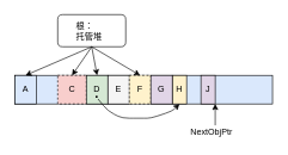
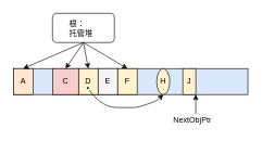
  <mxCell id="0" />
  <mxCell id="1" parent="0" />
  <mxCell id="2" value="" style="rounded=0;whiteSpace=wrap;html=1;fillColor=#dae8fc;" vertex="1" parent="1"><mxGeometry x="20" y="105" width="360" height="40" as="geometry" /></mxCell>
- <mxCell id="3" value="A" style="rounded=0;whiteSpace=wrap;html=1;fillColor=#dae8fc;" vertex="1" parent="1"><mxGeometry x="20" y="105" width="30" height="40" as="geometry" /></mxCell>
- <mxCell id="4" value="C" style="rounded=0;whiteSpace=wrap;html=1;fillColor=#f8cecc;dashed=1;" vertex="1" parent="1"><mxGeometry x="80" y="105" width="40" height="40" as="geometry" /></mxCell>
+ <mxCell id="3" value="A" style="rounded=0;whiteSpace=wrap;html=1;fillColor=#ffe6cc;" vertex="1" parent="1"><mxGeometry x="20" y="105" width="30" height="40" as="geometry" /></mxCell>
+ <mxCell id="4" value="C" style="rounded=0;whiteSpace=wrap;html=1;fillColor=#f8cecc;" vertex="1" parent="1"><mxGeometry x="80" y="105" width="40" height="40" as="geometry" /></mxCell>
  <mxCell id="5" value="" style="endArrow=classic;html=1;entryX=1;entryY=1;entryDx=0;entryDy=0;" edge="1" parent="1" target="12"><mxGeometry width="50" height="50" relative="1" as="geometry"><mxPoint x="300" y="175" as="sourcePoint" /><mxPoint x="500" y="195" as="targetPoint" /><Array as="points" /></mxGeometry></mxCell>
  <mxCell id="6" value="NextObjPtr" style="text;html=1;strokeColor=none;fillColor=none;align=center;verticalAlign=middle;whiteSpace=wrap;rounded=0;" vertex="1" parent="1"><mxGeometry x="260" y="175" width="70" height="20" as="geometry" /></mxCell>
- <mxCell id="7" value="D" style="rounded=0;whiteSpace=wrap;html=1;fillColor=#d5e8d4;" vertex="1" parent="1"><mxGeometry x="120" y="105" width="30" height="40" as="geometry" /></mxCell>
+ <mxCell id="7" value="D" style="rounded=0;whiteSpace=wrap;html=1;fillColor=#fff2cc;" vertex="1" parent="1"><mxGeometry x="120" y="105" width="30" height="40" as="geometry" /></mxCell>
  <mxCell id="8" value="E" style="rounded=0;whiteSpace=wrap;html=1;fillColor=#f5f5f5;" vertex="1" parent="1"><mxGeometry x="150" y="105" width="30" height="40" as="geometry" /></mxCell>
- <mxCell id="9" value="F" style="rounded=0;whiteSpace=wrap;html=1;fillColor=#fff2cc;dashed=1;" vertex="1" parent="1"><mxGeometry x="180" y="105" width="30" height="40" as="geometry" /></mxCell>
- <mxCell id="10" value="H" style="rounded=0;whiteSpace=wrap;html=1;fillColor=#fff2cc;" vertex="1" parent="1"><mxGeometry x="240" y="105" width="20" height="40" as="geometry" /></mxCell>
- <mxCell id="11" value="G" style="rounded=0;whiteSpace=wrap;html=1;fillColor=#e1d5e7;" vertex="1" parent="1"><mxGeometry x="210" y="105" width="30" height="40" as="geometry" /></mxCell>
- <mxCell id="12" value="J" style="rounded=0;whiteSpace=wrap;html=1;fillColor=#e1d5e7;" vertex="1" parent="1"><mxGeometry x="280" y="105" width="20" height="40" as="geometry" /></mxCell>
+ <mxCell id="9" value="F" style="rounded=0;whiteSpace=wrap;html=1;fillColor=#fff2cc;" vertex="1" parent="1"><mxGeometry x="180" y="105" width="30" height="40" as="geometry" /></mxCell>
+ <mxCell id="10" value="H" style="ellipse;whiteSpace=wrap;html=1;fillColor=#fff2cc;" vertex="1" parent="1"><mxGeometry x="240" y="105" width="20" height="40" as="geometry" /></mxCell>
+ <mxCell id="12" value="J" style="rounded=0;whiteSpace=wrap;html=1;fillColor=#fff2cc;" vertex="1" parent="1"><mxGeometry x="280" y="105" width="20" height="40" as="geometry" /></mxCell>
  <mxCell id="13" value="&lt;b&gt;&lt;font style=&quot;font-size: 19px&quot;&gt;·&lt;/font&gt;&lt;/b&gt;" style="text;html=1;strokeColor=none;fillColor=none;align=center;verticalAlign=middle;whiteSpace=wrap;rounded=0;" vertex="1" parent="1"><mxGeometry x="132.5" y="133" width="5" height="5" as="geometry" /></mxCell>
  <mxCell id="14" value="" style="endArrow=classic;html=1;exitX=0.75;exitY=1;exitDx=0;exitDy=0;entryX=0.5;entryY=1;entryDx=0;entryDy=0;" edge="1" parent="1" source="13" target="10"><mxGeometry width="50" height="50" relative="1" as="geometry"><mxPoint x="220" y="385" as="sourcePoint" /><mxPoint x="270" y="335" as="targetPoint" /><Array as="points"><mxPoint x="150" y="155" /><mxPoint x="170" y="165" /><mxPoint x="190" y="165" /><mxPoint x="210" y="165" /><mxPoint x="240" y="155" /></Array></mxGeometry></mxCell>
  <mxCell id="15" value="" style="rounded=1;whiteSpace=wrap;html=1;strokeColor=#000000;" vertex="1" parent="1"><mxGeometry x="80" y="20" width="95" height="45" as="geometry" /></mxCell>
  <mxCell id="16" value="&lt;div style=&quot;text-align: left&quot;&gt;&lt;span&gt;根：&lt;/span&gt;&lt;/div&gt;&lt;div style=&quot;text-align: left&quot;&gt;&lt;span&gt;托管堆&lt;/span&gt;&lt;/div&gt;" style="text;html=1;strokeColor=none;fillColor=none;align=center;verticalAlign=middle;whiteSpace=wrap;rounded=0;" vertex="1" parent="1"><mxGeometry x="89" y="27.5" width="70" height="30" as="geometry" /></mxCell>
  <mxCell id="17" value="" style="endArrow=classic;html=1;exitX=0.5;exitY=1;exitDx=0;exitDy=0;entryX=0.5;entryY=0;entryDx=0;entryDy=0;" edge="1" parent="1" source="15" target="3"><mxGeometry width="50" height="50" relative="1" as="geometry"><mxPoint x="110" y="195" as="sourcePoint" /><mxPoint x="20" y="235" as="targetPoint" /></mxGeometry></mxCell>
  <mxCell id="18" value="" style="endArrow=classic;html=1;exitX=0.5;exitY=1;exitDx=0;exitDy=0;entryX=0.5;entryY=0;entryDx=0;entryDy=0;" edge="1" parent="1" source="15" target="4"><mxGeometry width="50" height="50" relative="1" as="geometry"><mxPoint x="137.5" y="75" as="sourcePoint" /><mxPoint x="45" y="115" as="targetPoint" /></mxGeometry></mxCell>
  <mxCell id="19" value="" style="endArrow=classic;html=1;exitX=0.5;exitY=1;exitDx=0;exitDy=0;entryX=0.5;entryY=0;entryDx=0;entryDy=0;" edge="1" parent="1" source="15" target="7"><mxGeometry width="50" height="50" relative="1" as="geometry"><mxPoint x="137.5" y="75" as="sourcePoint" /><mxPoint x="110" y="115" as="targetPoint" /></mxGeometry></mxCell>
  <mxCell id="20" value="" style="endArrow=classic;html=1;exitX=0.5;exitY=1;exitDx=0;exitDy=0;entryX=0.5;entryY=0;entryDx=0;entryDy=0;" edge="1" parent="1" source="15" target="9"><mxGeometry width="50" height="50" relative="1" as="geometry"><mxPoint x="137.5" y="75" as="sourcePoint" /><mxPoint x="145" y="115" as="targetPoint" /></mxGeometry></mxCell>
